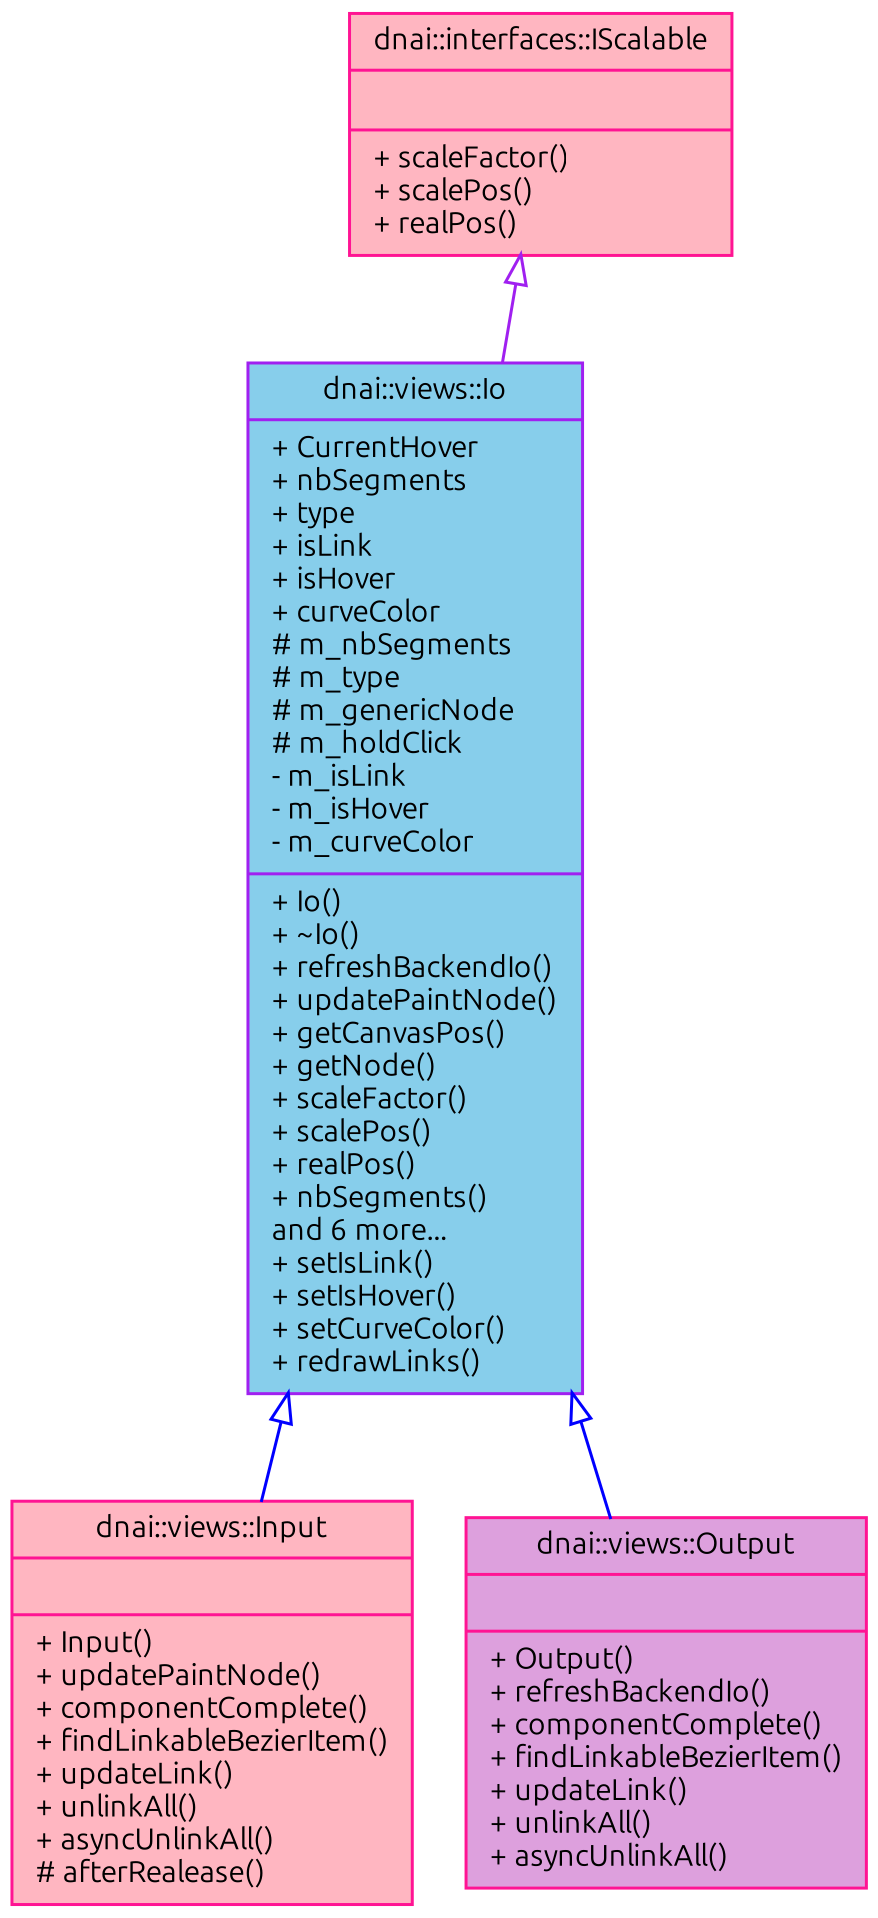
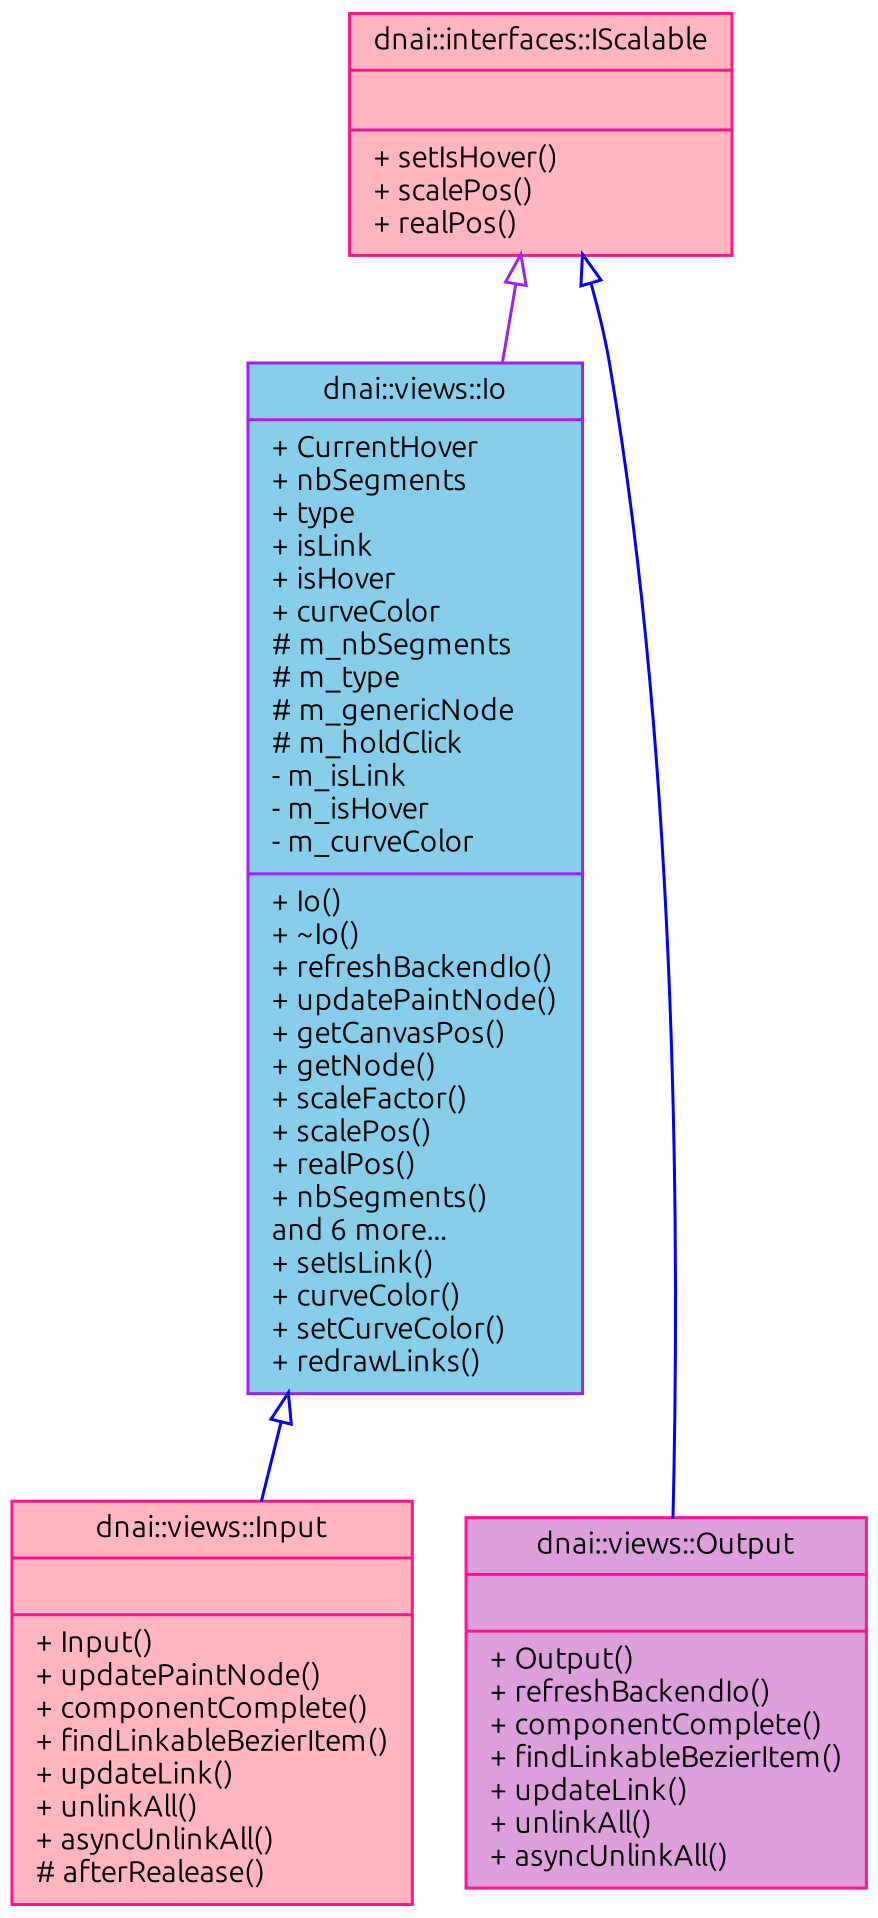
  digraph {
    fontname=Ubuntu
    node [color=deeppink fillcolor=lightpink fontname=Ubuntu fontsize=10 shape=record style=filled]
    edge [arrowtail=onormal color=blue dir=back fontname=Ubuntu fontsize=10 labelfontname=Helvetica labelfontsize=10 style=solid]
-   n1 [fontcolor=black height=0.2 label="{dnai::interfaces::IScalable\n||+ scaleFactor()\l+ scalePos()\l+ realPos()\l}" width=0.4]
-   n2 [color=purple fillcolor=skyblue height=0.2 label="{dnai::views::Io\n|+ CurrentHover\l+ nbSegments\l+ type\l+ isLink\l+ isHover\l+ curveColor\l# m_nbSegments\l# m_type\l# m_genericNode\l# m_holdClick\l- m_isLink\l- m_isHover\l- m_curveColor\l|+ Io()\l+ ~Io()\l+ refreshBackendIo()\l+ updatePaintNode()\l+ getCanvasPos()\l+ getNode()\l+ scaleFactor()\l+ scalePos()\l+ realPos()\l+ nbSegments()\land 6 more...\l+ setIsLink()\l+ setIsHover()\l+ setCurveColor()\l+ redrawLinks()\l}" width=0.4]
+   n1 [fontcolor=black height=0.2 label="{dnai::interfaces::IScalable\n||+ setIsHover()\l+ scalePos()\l+ realPos()\l}" width=0.4]
+   n2 [color=purple fillcolor=skyblue height=0.2 label="{dnai::views::Io\n|+ CurrentHover\l+ nbSegments\l+ type\l+ isLink\l+ isHover\l+ curveColor\l# m_nbSegments\l# m_type\l# m_genericNode\l# m_holdClick\l- m_isLink\l- m_isHover\l- m_curveColor\l|+ Io()\l+ ~Io()\l+ refreshBackendIo()\l+ updatePaintNode()\l+ getCanvasPos()\l+ getNode()\l+ scaleFactor()\l+ scalePos()\l+ realPos()\l+ nbSegments()\land 6 more...\l+ setIsLink()\l+ curveColor()\l+ setCurveColor()\l+ redrawLinks()\l}" width=0.4]
    n3 [height=0.2 label="{dnai::views::Input\n||+ Input()\l+ updatePaintNode()\l+ componentComplete()\l+ findLinkableBezierItem()\l+ updateLink()\l+ unlinkAll()\l+ asyncUnlinkAll()\l# afterRealease()\l}" width=0.4]
    n4 [fillcolor=plum height=0.2 label="{dnai::views::Output\n||+ Output()\l+ refreshBackendIo()\l+ componentComplete()\l+ findLinkableBezierItem()\l+ updateLink()\l+ unlinkAll()\l+ asyncUnlinkAll()\l}" width=0.4]
    n1 -> n2 [color=purple]
    n2 -> n3
-   n2 -> n4
+   n1 -> n4
  }
